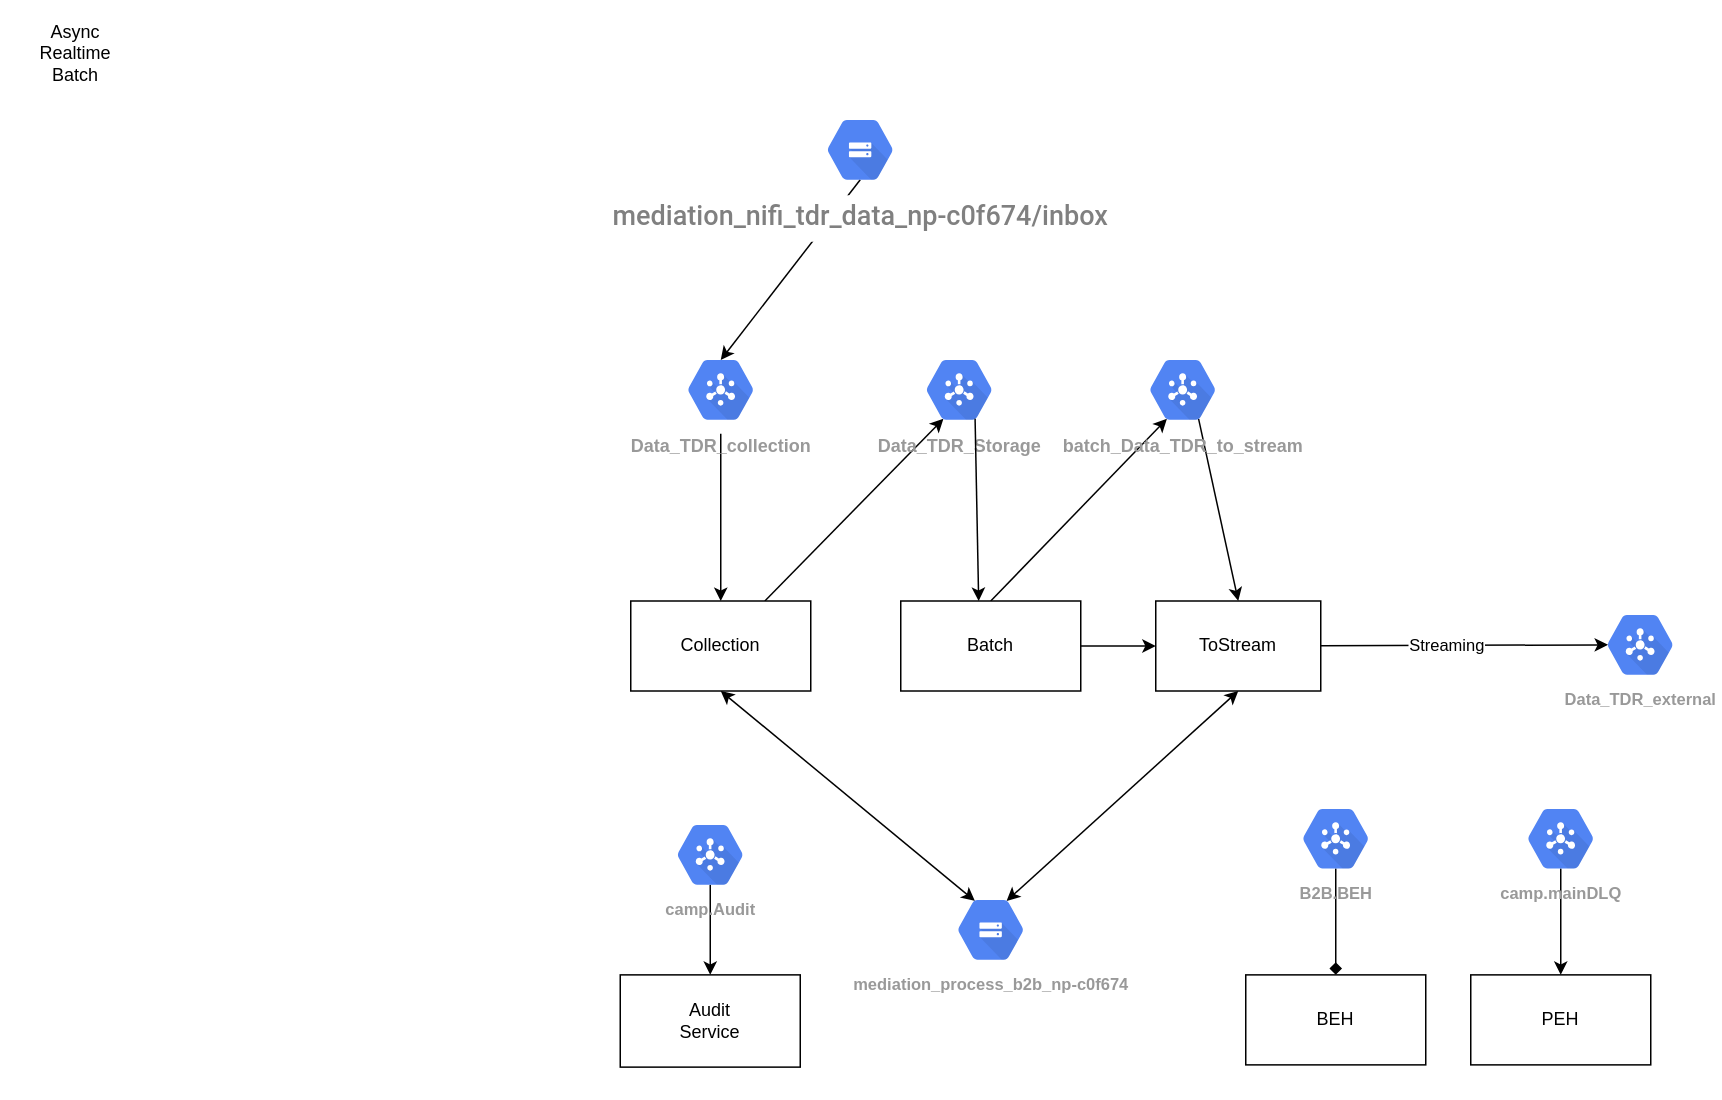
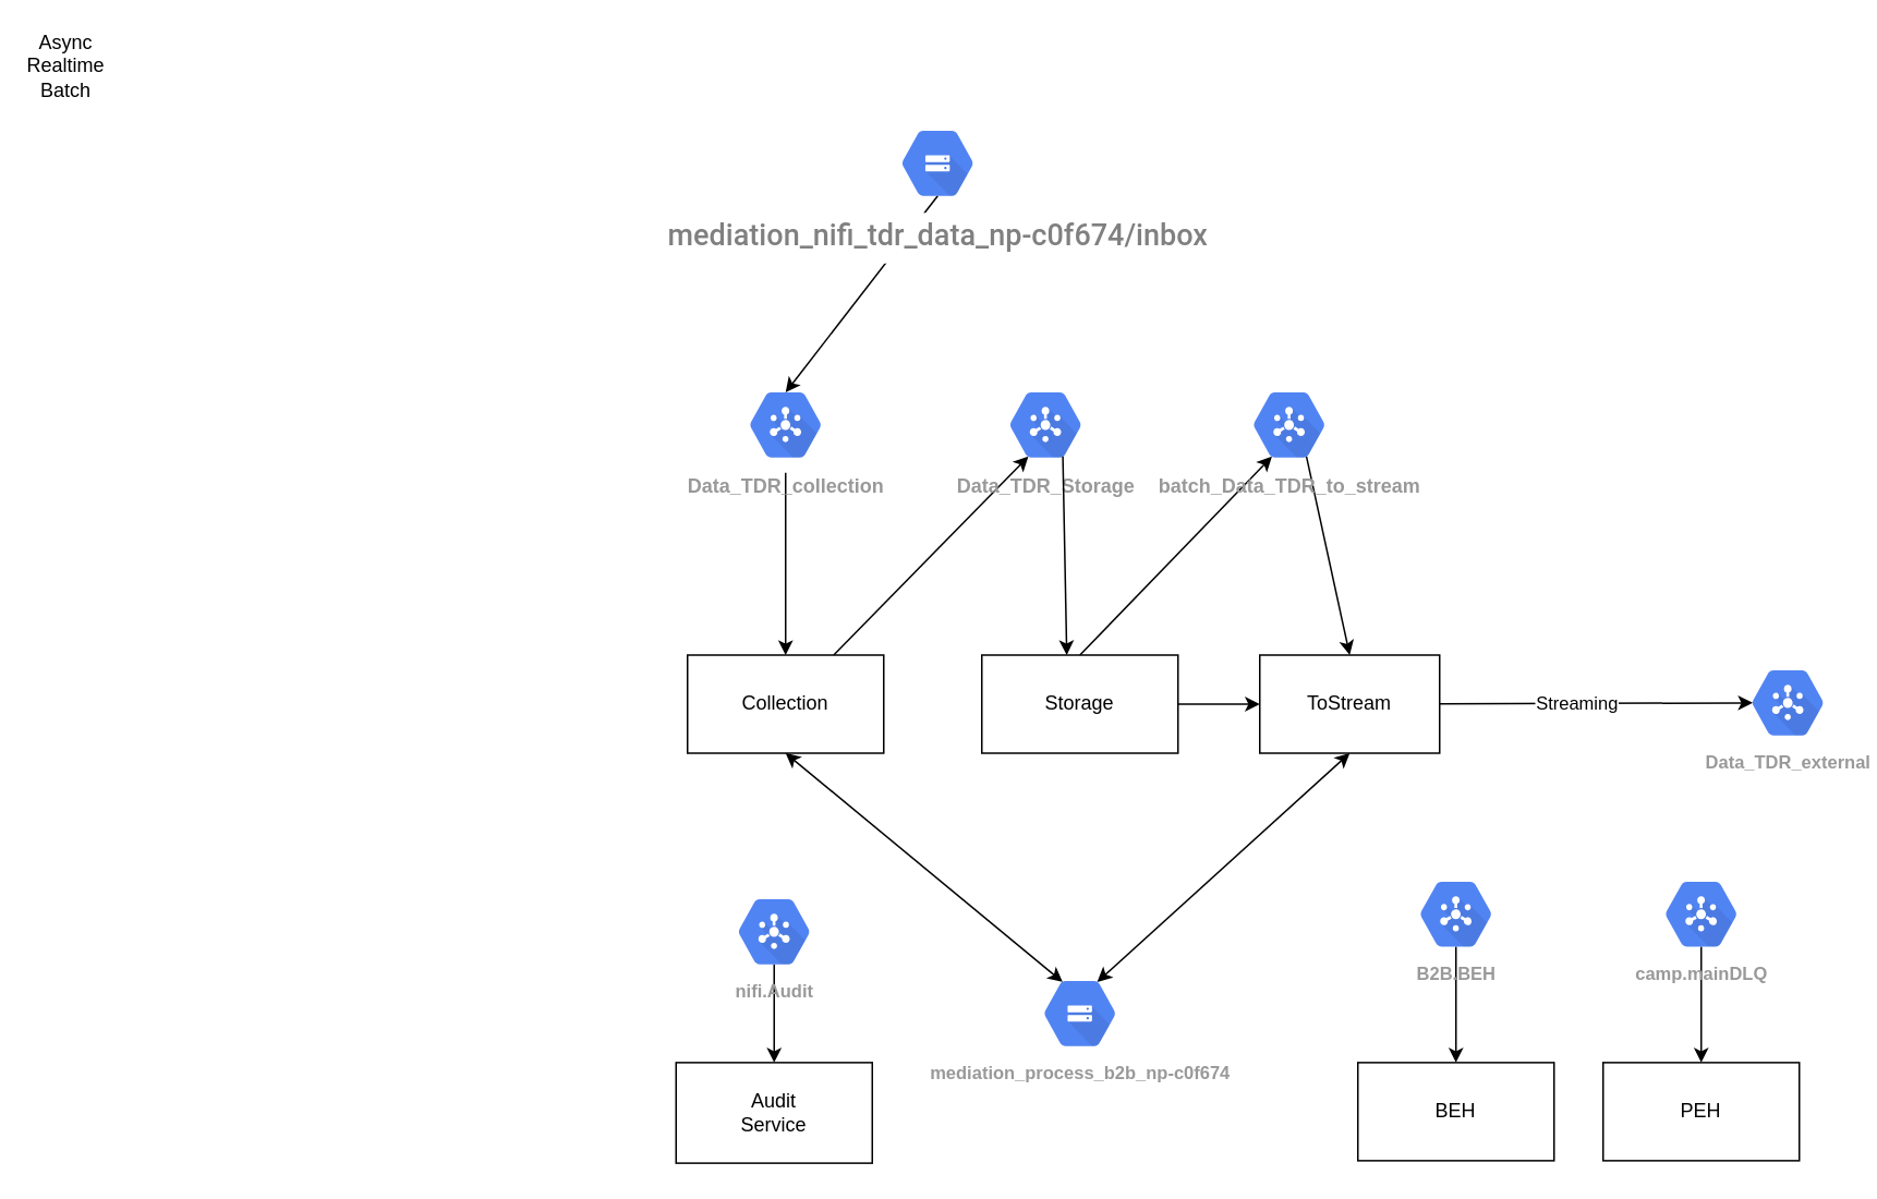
  <mxCell id="0" />
  <mxCell id="1" parent="0" />
  <mxCell id="2" style="edgeStyle=none;html=1;entryX=0.34;entryY=0.83;entryDx=0;entryDy=0;entryPerimeter=0;" parent="1" source="4" target="17" edge="1"><mxGeometry relative="1" as="geometry"><mxPoint x="520" y="360" as="targetPoint" /></mxGeometry></mxCell>
  <mxCell id="3" style="edgeStyle=none;html=1;exitX=0.5;exitY=1;exitDx=0;exitDy=0;entryX=0.34;entryY=0.17;entryDx=0;entryDy=0;entryPerimeter=0;startArrow=classic;startFill=1;" parent="1" source="4" target="14" edge="1"><mxGeometry relative="1" as="geometry" /></mxCell>
  <mxCell id="4" value="Collection" style="rounded=0;whiteSpace=wrap;html=1;" parent="1" vertex="1"><mxGeometry x="420" y="400" width="120" height="60" as="geometry" /></mxCell>
  <mxCell id="5" value="" style="edgeStyle=none;html=1;" parent="1" source="7" target="11" edge="1"><mxGeometry relative="1" as="geometry" /></mxCell>
  <mxCell id="6" style="edgeStyle=none;html=1;exitX=0.5;exitY=0;exitDx=0;exitDy=0;entryX=0.34;entryY=0.83;entryDx=0;entryDy=0;entryPerimeter=0;" parent="1" source="7" target="20" edge="1"><mxGeometry relative="1" as="geometry" /></mxCell>
- <mxCell id="7" value="Batch" style="rounded=0;whiteSpace=wrap;html=1;" parent="1" vertex="1"><mxGeometry x="600" y="400" width="120" height="60" as="geometry" /></mxCell>
+ <mxCell id="7" value="Storage" style="rounded=0;whiteSpace=wrap;html=1;" parent="1" vertex="1"><mxGeometry x="600" y="400" width="120" height="60" as="geometry" /></mxCell>
  <mxCell id="8" style="edgeStyle=none;html=1;entryX=0.175;entryY=0.5;entryDx=0;entryDy=0;entryPerimeter=0;" parent="1" source="11" target="21" edge="1"><mxGeometry relative="1" as="geometry" /></mxCell>
  <mxCell id="9" value="Streaming" style="edgeLabel;html=1;align=center;verticalAlign=middle;resizable=0;points=[];" parent="8" vertex="1" connectable="0"><mxGeometry x="-0.123" relative="1" as="geometry"><mxPoint as="offset" /></mxGeometry></mxCell>
  <mxCell id="10" style="edgeStyle=none;html=1;exitX=0.5;exitY=1;exitDx=0;exitDy=0;entryX=0.66;entryY=0.17;entryDx=0;entryDy=0;entryPerimeter=0;startArrow=classic;startFill=1;" parent="1" source="11" target="14" edge="1"><mxGeometry relative="1" as="geometry" /></mxCell>
  <mxCell id="11" value="ToStream" style="rounded=0;whiteSpace=wrap;html=1;" parent="1" vertex="1"><mxGeometry x="770" y="400" width="110" height="60" as="geometry" /></mxCell>
  <mxCell id="12" style="edgeStyle=none;html=1;exitX=0.5;exitY=0.84;exitDx=0;exitDy=0;exitPerimeter=0;entryX=0.5;entryY=0.16;entryDx=0;entryDy=0;entryPerimeter=0;" parent="1" source="13" target="16" edge="1"><mxGeometry relative="1" as="geometry" /></mxCell>
  <mxCell id="13" value="&lt;h2 style=&quot;box-sizing: border-box; border: 0px; margin-right: 0px; margin-bottom: 8px; margin-left: 0px; outline: 0px; padding: 0px; vertical-align: baseline; text-rendering: auto; overflow-wrap: break-word; position: relative; line-height: 28px; max-width: 512px; bottom: auto; word-break: break-word; text-align: start; background-color: rgb(255, 255, 255); margin-top: 0px !important;&quot; class=&quot;cfc-space-first ng-star-inserted&quot;&gt;&lt;font size=&quot;1&quot; color=&quot;#808080&quot; face=&quot;Roboto&quot;&gt;&lt;span style=&quot;font-weight: 500; font-size: 18px;&quot;&gt;mediation_nifi_tdr_data_np-c0f674/inbox&lt;/span&gt;&lt;/font&gt;&lt;/h2&gt;" style="sketch=0;html=1;fillColor=#5184F3;strokeColor=none;verticalAlign=top;labelPosition=center;verticalLabelPosition=bottom;align=center;spacingTop=-6;fontSize=11;fontStyle=1;fontColor=#999999;shape=mxgraph.gcp2.hexIcon;prIcon=cloud_storage" parent="1" vertex="1"><mxGeometry x="540" y="70" width="66" height="58.5" as="geometry" /></mxCell>
  <mxCell id="14" value="mediation_process_b2b_np-c0f674" style="sketch=0;html=1;fillColor=#5184F3;strokeColor=none;verticalAlign=top;labelPosition=center;verticalLabelPosition=bottom;align=center;spacingTop=-6;fontSize=11;fontStyle=1;fontColor=#999999;shape=mxgraph.gcp2.hexIcon;prIcon=cloud_storage" parent="1" vertex="1"><mxGeometry x="627" y="590" width="66" height="58.5" as="geometry" /></mxCell>
  <mxCell id="15" style="edgeStyle=none;html=1;entryX=0.5;entryY=0;entryDx=0;entryDy=0;" parent="1" source="16" target="4" edge="1"><mxGeometry relative="1" as="geometry" /></mxCell>
  <mxCell id="16" value="&lt;font style=&quot;font-size: 12px;&quot;&gt;Data_TDR_collection&lt;/font&gt;" style="sketch=0;html=1;fillColor=#5184F3;strokeColor=none;verticalAlign=top;labelPosition=center;verticalLabelPosition=bottom;align=center;spacingTop=-6;fontSize=11;fontStyle=1;fontColor=#999999;shape=mxgraph.gcp2.hexIcon;prIcon=cloud_pubsub" parent="1" vertex="1"><mxGeometry x="447" y="230" width="66" height="58.5" as="geometry" /></mxCell>
  <mxCell id="17" value="&lt;font style=&quot;font-size: 12px;&quot;&gt;Data_TDR_Storage&lt;/font&gt;" style="sketch=0;html=1;fillColor=#5184F3;strokeColor=none;verticalAlign=top;labelPosition=center;verticalLabelPosition=bottom;align=center;spacingTop=-6;fontSize=11;fontStyle=1;fontColor=#999999;shape=mxgraph.gcp2.hexIcon;prIcon=cloud_pubsub" parent="1" vertex="1"><mxGeometry x="606" y="230" width="66" height="58.5" as="geometry" /></mxCell>
  <mxCell id="18" value="" style="endArrow=classic;html=1;entryX=0.433;entryY=0;entryDx=0;entryDy=0;entryPerimeter=0;exitX=0.66;exitY=0.83;exitDx=0;exitDy=0;exitPerimeter=0;" parent="1" source="17" target="7" edge="1"><mxGeometry width="50" height="50" relative="1" as="geometry"><mxPoint x="550" y="440" as="sourcePoint" /><mxPoint x="600" y="390" as="targetPoint" /></mxGeometry></mxCell>
  <mxCell id="19" style="edgeStyle=none;html=1;exitX=0.66;exitY=0.83;exitDx=0;exitDy=0;exitPerimeter=0;entryX=0.5;entryY=0;entryDx=0;entryDy=0;" parent="1" source="20" target="11" edge="1"><mxGeometry relative="1" as="geometry" /></mxCell>
  <mxCell id="20" value="&lt;font style=&quot;font-size: 12px;&quot;&gt;batch_Data_TDR_to_stream&lt;/font&gt;" style="sketch=0;html=1;fillColor=#5184F3;strokeColor=none;verticalAlign=top;labelPosition=center;verticalLabelPosition=bottom;align=center;spacingTop=-6;fontSize=11;fontStyle=1;fontColor=#999999;shape=mxgraph.gcp2.hexIcon;prIcon=cloud_pubsub" parent="1" vertex="1"><mxGeometry x="755" y="230" width="66" height="58.5" as="geometry" /></mxCell>
  <mxCell id="21" value="Data_TDR_external" style="sketch=0;html=1;fillColor=#5184F3;strokeColor=none;verticalAlign=top;labelPosition=center;verticalLabelPosition=bottom;align=center;spacingTop=-6;fontSize=11;fontStyle=1;fontColor=#999999;shape=mxgraph.gcp2.hexIcon;prIcon=cloud_pubsub" parent="1" vertex="1"><mxGeometry x="1060" y="400" width="66" height="58.5" as="geometry" /></mxCell>
- <mxCell id="22" value="Async Realtime Batch&lt;br&gt;" style="text;html=1;strokeColor=none;fillColor=none;align=center;verticalAlign=middle;whiteSpace=wrap;rounded=0;" parent="1" vertex="1"><mxGeometry x="20" y="20" width="60" height="30" as="geometry" /></mxCell>
+ <mxCell id="22" value="Async Realtime Batch&lt;br&gt;" style="text;html=1;strokeColor=none;fillColor=none;align=center;verticalAlign=middle;whiteSpace=wrap;rounded=0;" parent="1" vertex="1"><mxGeometry x="10" y="25" width="60" height="30" as="geometry" /></mxCell>
  <mxCell id="23" value="BEH" style="rounded=0;whiteSpace=wrap;html=1;" parent="1" vertex="1"><mxGeometry x="830" y="649.25" width="120" height="60" as="geometry" /></mxCell>
  <mxCell id="24" value="PEH" style="rounded=0;whiteSpace=wrap;html=1;" parent="1" vertex="1"><mxGeometry x="980" y="649.25" width="120" height="60" as="geometry" /></mxCell>
  <mxCell id="25" style="edgeStyle=none;html=1;exitX=0.5;exitY=0.84;exitDx=0;exitDy=0;exitPerimeter=0;entryX=0.5;entryY=0;entryDx=0;entryDy=0;" parent="1" source="26" target="24" edge="1"><mxGeometry relative="1" as="geometry" /></mxCell>
  <mxCell id="26" value="camp.mainDLQ" style="sketch=0;html=1;fillColor=#5184F3;strokeColor=none;verticalAlign=top;labelPosition=center;verticalLabelPosition=bottom;align=center;spacingTop=-6;fontSize=11;fontStyle=1;fontColor=#999999;shape=mxgraph.gcp2.hexIcon;prIcon=cloud_pubsub" parent="1" vertex="1"><mxGeometry x="1007" y="529.25" width="66" height="58.5" as="geometry" /></mxCell>
- <mxCell id="27" style="edgeStyle=none;html=1;exitX=0.5;exitY=0.84;exitDx=0;exitDy=0;exitPerimeter=0;endArrow=diamond;" parent="1" source="28" target="23" edge="1"><mxGeometry relative="1" as="geometry" /></mxCell>
+ <mxCell id="27" style="edgeStyle=none;html=1;exitX=0.5;exitY=0.84;exitDx=0;exitDy=0;exitPerimeter=0;" parent="1" source="28" target="23" edge="1"><mxGeometry relative="1" as="geometry" /></mxCell>
  <mxCell id="28" value="B2B.BEH" style="sketch=0;html=1;fillColor=#5184F3;strokeColor=none;verticalAlign=top;labelPosition=center;verticalLabelPosition=bottom;align=center;spacingTop=-6;fontSize=11;fontStyle=1;fontColor=#999999;shape=mxgraph.gcp2.hexIcon;prIcon=cloud_pubsub" parent="1" vertex="1"><mxGeometry x="857" y="529.25" width="66" height="58.5" as="geometry" /></mxCell>
  <mxCell id="29" style="edgeStyle=none;html=1;exitX=0.5;exitY=0.84;exitDx=0;exitDy=0;exitPerimeter=0;entryX=0.5;entryY=0;entryDx=0;entryDy=0;" parent="1" source="30" target="31" edge="1"><mxGeometry relative="1" as="geometry" /></mxCell>
- <mxCell id="30" value="camp.Audit" style="sketch=0;html=1;fillColor=#5184F3;strokeColor=none;verticalAlign=top;labelPosition=center;verticalLabelPosition=bottom;align=center;spacingTop=-6;fontSize=11;fontStyle=1;fontColor=#999999;shape=mxgraph.gcp2.hexIcon;prIcon=cloud_pubsub" parent="1" vertex="1"><mxGeometry x="440" y="540" width="66" height="58.5" as="geometry" /></mxCell>
+ <mxCell id="30" value="nifi.Audit" style="sketch=0;html=1;fillColor=#5184F3;strokeColor=none;verticalAlign=top;labelPosition=center;verticalLabelPosition=bottom;align=center;spacingTop=-6;fontSize=11;fontStyle=1;fontColor=#999999;shape=mxgraph.gcp2.hexIcon;prIcon=cloud_pubsub" parent="1" vertex="1"><mxGeometry x="440" y="540" width="66" height="58.5" as="geometry" /></mxCell>
  <mxCell id="31" value="Audit&lt;br&gt;Service" style="rounded=0;whiteSpace=wrap;html=1;" parent="1" vertex="1"><mxGeometry x="413" y="649.25" width="120" height="61.5" as="geometry" /></mxCell>
